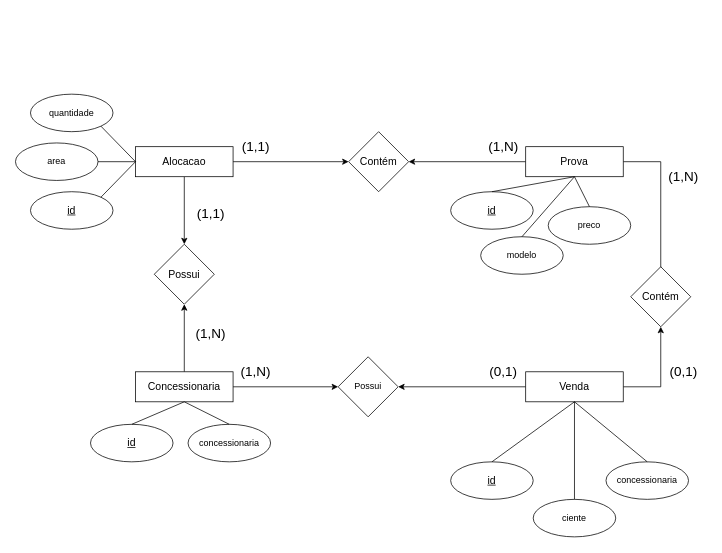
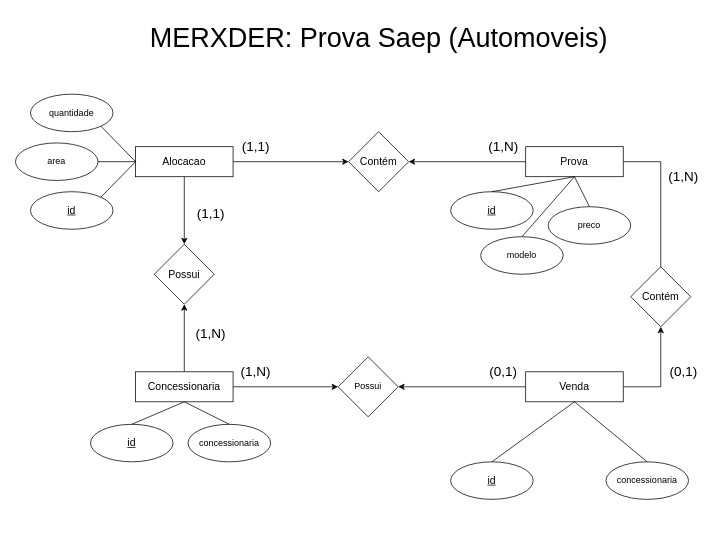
  <mxCell id="0" />
  <mxCell id="1" parent="0" />
+ <mxCell id="2" value="&lt;font style=&quot;font-size: 36px;&quot;&gt;MERXDER: Prova Saep (Automoveis)&lt;/font&gt;" style="text;html=1;align=center;verticalAlign=middle;resizable=0;points=[];autosize=1;strokeColor=none;fillColor=none;" vertex="1" parent="1"><mxGeometry x="189" y="20" width="630" height="60" as="geometry" /></mxCell>
  <mxCell id="3" style="edgeStyle=orthogonalEdgeStyle;rounded=0;orthogonalLoop=1;jettySize=auto;html=1;exitX=1;exitY=0.5;exitDx=0;exitDy=0;entryX=0;entryY=0.5;entryDx=0;entryDy=0;" edge="1" parent="1" source="5" target="13"><mxGeometry relative="1" as="geometry" /></mxCell>
  <mxCell id="4" style="edgeStyle=orthogonalEdgeStyle;rounded=0;orthogonalLoop=1;jettySize=auto;html=1;entryX=0.5;entryY=0;entryDx=0;entryDy=0;" edge="1" parent="1" source="5" target="12"><mxGeometry relative="1" as="geometry" /></mxCell>
  <mxCell id="5" value="&lt;font style=&quot;font-size: 14px;&quot;&gt;Alocacao&lt;/font&gt;" style="rounded=0;whiteSpace=wrap;html=1;" vertex="1" parent="1"><mxGeometry x="180" y="195" width="130" height="40" as="geometry" /></mxCell>
  <mxCell id="6" style="edgeStyle=orthogonalEdgeStyle;rounded=0;orthogonalLoop=1;jettySize=auto;html=1;entryX=0.5;entryY=1;entryDx=0;entryDy=0;" edge="1" parent="1" source="8" target="12"><mxGeometry relative="1" as="geometry" /></mxCell>
  <mxCell id="7" style="edgeStyle=orthogonalEdgeStyle;rounded=0;orthogonalLoop=1;jettySize=auto;html=1;exitX=1;exitY=0.5;exitDx=0;exitDy=0;entryX=0;entryY=0.5;entryDx=0;entryDy=0;" edge="1" parent="1" source="8" target="42"><mxGeometry relative="1" as="geometry"><mxPoint x="450" y="515" as="targetPoint" /></mxGeometry></mxCell>
  <mxCell id="8" value="&lt;font style=&quot;font-size: 14px;&quot;&gt;Concessionaria&lt;/font&gt;" style="rounded=0;whiteSpace=wrap;html=1;" vertex="1" parent="1"><mxGeometry x="180" y="495" width="130" height="40" as="geometry" /></mxCell>
  <mxCell id="9" style="edgeStyle=orthogonalEdgeStyle;rounded=0;orthogonalLoop=1;jettySize=auto;html=1;entryX=1;entryY=0.5;entryDx=0;entryDy=0;" edge="1" parent="1" source="11" target="13"><mxGeometry relative="1" as="geometry" /></mxCell>
  <mxCell id="10" style="edgeStyle=orthogonalEdgeStyle;rounded=0;orthogonalLoop=1;jettySize=auto;html=1;exitX=1;exitY=0.5;exitDx=0;exitDy=0;entryX=0.5;entryY=0;entryDx=0;entryDy=0;" edge="1" parent="1" source="11" target="44"><mxGeometry relative="1" as="geometry"><mxPoint x="880" y="345" as="targetPoint" /><Array as="points"><mxPoint x="880" y="215" /><mxPoint x="880" y="365" /></Array></mxGeometry></mxCell>
  <mxCell id="11" value="&lt;font style=&quot;font-size: 14px;&quot;&gt;Prova&lt;/font&gt;" style="rounded=0;whiteSpace=wrap;html=1;" vertex="1" parent="1"><mxGeometry x="700" y="195" width="130" height="40" as="geometry" /></mxCell>
  <mxCell id="12" value="&lt;font style=&quot;font-size: 14px;&quot;&gt;Possui&lt;/font&gt;" style="rhombus;whiteSpace=wrap;html=1;" vertex="1" parent="1"><mxGeometry x="205" y="325" width="80" height="80" as="geometry" /></mxCell>
  <mxCell id="13" value="&lt;font style=&quot;font-size: 14px;&quot;&gt;Contém&lt;/font&gt;" style="rhombus;whiteSpace=wrap;html=1;" vertex="1" parent="1"><mxGeometry x="464" y="175" width="80" height="80" as="geometry" /></mxCell>
  <mxCell id="14" value="&lt;font style=&quot;font-size: 18px;&quot;&gt;(1,1)&lt;/font&gt;" style="text;html=1;align=center;verticalAlign=middle;resizable=0;points=[];autosize=1;strokeColor=none;fillColor=none;" vertex="1" parent="1"><mxGeometry x="310" y="175" width="60" height="40" as="geometry" /></mxCell>
  <mxCell id="15" value="&lt;font style=&quot;font-size: 18px;&quot;&gt;(1,N)&lt;/font&gt;" style="text;html=1;align=center;verticalAlign=middle;resizable=0;points=[];autosize=1;strokeColor=none;fillColor=none;" vertex="1" parent="1"><mxGeometry x="640" y="175" width="60" height="40" as="geometry" /></mxCell>
  <mxCell id="16" value="&lt;font style=&quot;font-size: 18px;&quot;&gt;(1,1)&lt;/font&gt;" style="text;html=1;align=center;verticalAlign=middle;resizable=0;points=[];autosize=1;strokeColor=none;fillColor=none;" vertex="1" parent="1"><mxGeometry x="250" y="265" width="60" height="40" as="geometry" /></mxCell>
  <mxCell id="17" value="&lt;font style=&quot;font-size: 18px;&quot;&gt;(1,N)&lt;/font&gt;" style="text;html=1;align=center;verticalAlign=middle;resizable=0;points=[];autosize=1;strokeColor=none;fillColor=none;" vertex="1" parent="1"><mxGeometry x="250" y="425" width="60" height="40" as="geometry" /></mxCell>
  <mxCell id="18" value="quantidade" style="ellipse;whiteSpace=wrap;html=1;" vertex="1" parent="1"><mxGeometry x="40" y="125" width="110" height="50" as="geometry" /></mxCell>
  <mxCell id="19" value="preco" style="ellipse;whiteSpace=wrap;html=1;" vertex="1" parent="1"><mxGeometry x="730" y="275" width="110" height="50" as="geometry" /></mxCell>
  <mxCell id="20" value="area" style="ellipse;whiteSpace=wrap;html=1;" vertex="1" parent="1"><mxGeometry x="20" y="190" width="110" height="50" as="geometry" /></mxCell>
  <mxCell id="21" value="modelo" style="ellipse;whiteSpace=wrap;html=1;" vertex="1" parent="1"><mxGeometry x="640" y="315" width="110" height="50" as="geometry" /></mxCell>
  <mxCell id="22" value="&lt;u&gt;&lt;font style=&quot;font-size: 14px;&quot;&gt;id&lt;/font&gt;&lt;/u&gt;" style="ellipse;whiteSpace=wrap;html=1;" vertex="1" parent="1"><mxGeometry x="600" y="255" width="110" height="50" as="geometry" /></mxCell>
  <mxCell id="23" value="&lt;u&gt;&lt;font style=&quot;font-size: 14px;&quot;&gt;id&lt;/font&gt;&lt;/u&gt;" style="ellipse;whiteSpace=wrap;html=1;" vertex="1" parent="1"><mxGeometry x="40" y="255" width="110" height="50" as="geometry" /></mxCell>
  <mxCell id="24" value="" style="endArrow=none;html=1;rounded=0;entryX=0;entryY=0.5;entryDx=0;entryDy=0;exitX=1;exitY=1;exitDx=0;exitDy=0;" edge="1" parent="1" source="18" target="5"><mxGeometry width="50" height="50" relative="1" as="geometry"><mxPoint x="480" y="435" as="sourcePoint" /><mxPoint x="530" y="385" as="targetPoint" /></mxGeometry></mxCell>
  <mxCell id="25" value="" style="endArrow=none;html=1;rounded=0;entryX=0;entryY=0.5;entryDx=0;entryDy=0;exitX=1;exitY=0.5;exitDx=0;exitDy=0;" edge="1" parent="1" source="20" target="5"><mxGeometry width="50" height="50" relative="1" as="geometry"><mxPoint x="480" y="435" as="sourcePoint" /><mxPoint x="530" y="385" as="targetPoint" /></mxGeometry></mxCell>
  <mxCell id="26" value="" style="endArrow=none;html=1;rounded=0;entryX=0;entryY=0.5;entryDx=0;entryDy=0;exitX=1;exitY=0;exitDx=0;exitDy=0;" edge="1" parent="1" source="23" target="5"><mxGeometry width="50" height="50" relative="1" as="geometry"><mxPoint x="480" y="435" as="sourcePoint" /><mxPoint x="530" y="385" as="targetPoint" /></mxGeometry></mxCell>
  <mxCell id="27" value="" style="endArrow=none;html=1;rounded=0;entryX=0.5;entryY=1;entryDx=0;entryDy=0;exitX=0.5;exitY=0;exitDx=0;exitDy=0;" edge="1" parent="1" source="19" target="11"><mxGeometry width="50" height="50" relative="1" as="geometry"><mxPoint x="490" y="445" as="sourcePoint" /><mxPoint x="540" y="395" as="targetPoint" /></mxGeometry></mxCell>
  <mxCell id="28" value="" style="endArrow=none;html=1;rounded=0;entryX=0.5;entryY=1;entryDx=0;entryDy=0;exitX=0.5;exitY=0;exitDx=0;exitDy=0;" edge="1" parent="1" source="22" target="11"><mxGeometry width="50" height="50" relative="1" as="geometry"><mxPoint x="500" y="455" as="sourcePoint" /><mxPoint x="550" y="405" as="targetPoint" /></mxGeometry></mxCell>
  <mxCell id="29" value="" style="endArrow=none;html=1;rounded=0;entryX=0.5;entryY=1;entryDx=0;entryDy=0;exitX=0.5;exitY=0;exitDx=0;exitDy=0;" edge="1" parent="1" source="21" target="11"><mxGeometry width="50" height="50" relative="1" as="geometry"><mxPoint x="510" y="465" as="sourcePoint" /><mxPoint x="560" y="415" as="targetPoint" /></mxGeometry></mxCell>
  <mxCell id="30" value="&lt;u&gt;&lt;font style=&quot;font-size: 14px;&quot;&gt;id&lt;/font&gt;&lt;/u&gt;" style="ellipse;whiteSpace=wrap;html=1;" vertex="1" parent="1"><mxGeometry x="120" y="565" width="110" height="50" as="geometry" /></mxCell>
  <mxCell id="31" value="concessionaria" style="ellipse;whiteSpace=wrap;html=1;" vertex="1" parent="1"><mxGeometry x="250" y="565" width="110" height="50" as="geometry" /></mxCell>
  <mxCell id="32" value="" style="endArrow=none;html=1;rounded=0;entryX=0.5;entryY=1;entryDx=0;entryDy=0;exitX=0.5;exitY=0;exitDx=0;exitDy=0;" edge="1" parent="1" source="31" target="8"><mxGeometry width="50" height="50" relative="1" as="geometry"><mxPoint x="420" y="545" as="sourcePoint" /><mxPoint x="540" y="395" as="targetPoint" /></mxGeometry></mxCell>
  <mxCell id="33" value="" style="endArrow=none;html=1;rounded=0;exitX=0.5;exitY=1;exitDx=0;exitDy=0;entryX=0.5;entryY=0;entryDx=0;entryDy=0;" edge="1" parent="1" source="8" target="30"><mxGeometry width="50" height="50" relative="1" as="geometry"><mxPoint x="430" y="555" as="sourcePoint" /><mxPoint x="550" y="405" as="targetPoint" /></mxGeometry></mxCell>
  <mxCell id="34" style="edgeStyle=orthogonalEdgeStyle;rounded=0;orthogonalLoop=1;jettySize=auto;html=1;entryX=1;entryY=0.5;entryDx=0;entryDy=0;" edge="1" parent="1" source="36" target="42"><mxGeometry relative="1" as="geometry" /></mxCell>
  <mxCell id="35" style="edgeStyle=orthogonalEdgeStyle;rounded=0;orthogonalLoop=1;jettySize=auto;html=1;entryX=0.5;entryY=1;entryDx=0;entryDy=0;" edge="1" parent="1" source="36" target="44"><mxGeometry relative="1" as="geometry" /></mxCell>
  <mxCell id="36" value="&lt;font style=&quot;font-size: 14px;&quot;&gt;Venda&lt;/font&gt;" style="rounded=0;whiteSpace=wrap;html=1;" vertex="1" parent="1"><mxGeometry x="700" y="495" width="130" height="40" as="geometry" /></mxCell>
  <mxCell id="37" value="&lt;font style=&quot;font-size: 18px;&quot;&gt;(0,1)&lt;/font&gt;" style="text;html=1;align=center;verticalAlign=middle;resizable=0;points=[];autosize=1;strokeColor=none;fillColor=none;" vertex="1" parent="1"><mxGeometry x="640" y="475" width="60" height="40" as="geometry" /></mxCell>
  <mxCell id="38" value="&lt;u&gt;&lt;font style=&quot;font-size: 14px;&quot;&gt;id&lt;/font&gt;&lt;/u&gt;" style="ellipse;whiteSpace=wrap;html=1;" vertex="1" parent="1"><mxGeometry x="600" y="615" width="110" height="50" as="geometry" /></mxCell>
  <mxCell id="39" value="concessionaria" style="ellipse;whiteSpace=wrap;html=1;" vertex="1" parent="1"><mxGeometry x="807" y="615" width="110" height="50" as="geometry" /></mxCell>
  <mxCell id="40" value="" style="endArrow=none;html=1;rounded=0;entryX=0.5;entryY=1;entryDx=0;entryDy=0;exitX=0.5;exitY=0;exitDx=0;exitDy=0;" edge="1" parent="1" source="39" target="36"><mxGeometry width="50" height="50" relative="1" as="geometry"><mxPoint x="945" y="595" as="sourcePoint" /><mxPoint x="1065" y="445" as="targetPoint" /></mxGeometry></mxCell>
  <mxCell id="41" value="" style="endArrow=none;html=1;rounded=0;exitX=0.5;exitY=1;exitDx=0;exitDy=0;entryX=0.5;entryY=0;entryDx=0;entryDy=0;" edge="1" parent="1" source="36" target="38"><mxGeometry width="50" height="50" relative="1" as="geometry"><mxPoint x="955" y="605" as="sourcePoint" /><mxPoint x="1075" y="455" as="targetPoint" /></mxGeometry></mxCell>
  <mxCell id="42" value="Possui" style="rhombus;whiteSpace=wrap;html=1;" vertex="1" parent="1"><mxGeometry x="450" y="475" width="80" height="80" as="geometry" /></mxCell>
  <mxCell id="43" value="&lt;font style=&quot;font-size: 18px;&quot;&gt;(1,N)&lt;/font&gt;" style="text;html=1;align=center;verticalAlign=middle;resizable=0;points=[];autosize=1;strokeColor=none;fillColor=none;" vertex="1" parent="1"><mxGeometry x="310" y="475" width="60" height="40" as="geometry" /></mxCell>
  <mxCell id="44" value="&lt;font style=&quot;font-size: 14px;&quot;&gt;Contém&lt;/font&gt;" style="rhombus;whiteSpace=wrap;html=1;" vertex="1" parent="1"><mxGeometry x="840" y="355" width="80" height="80" as="geometry" /></mxCell>
  <mxCell id="45" value="&lt;font style=&quot;font-size: 18px;&quot;&gt;(1,N)&lt;/font&gt;" style="text;html=1;align=center;verticalAlign=middle;resizable=0;points=[];autosize=1;strokeColor=none;fillColor=none;" vertex="1" parent="1"><mxGeometry x="880" y="215" width="60" height="40" as="geometry" /></mxCell>
  <mxCell id="46" value="&lt;font style=&quot;font-size: 18px;&quot;&gt;(0,1)&lt;/font&gt;" style="text;html=1;align=center;verticalAlign=middle;resizable=0;points=[];autosize=1;strokeColor=none;fillColor=none;" vertex="1" parent="1"><mxGeometry x="880" y="475" width="60" height="40" as="geometry" /></mxCell>
- <mxCell id="47" value="ciente" style="ellipse;whiteSpace=wrap;html=1;" vertex="1" parent="1"><mxGeometry x="710" y="665" width="110" height="50" as="geometry" /></mxCell>
- <mxCell id="48" value="" style="endArrow=none;html=1;rounded=0;entryX=0.5;entryY=1;entryDx=0;entryDy=0;exitX=0.5;exitY=0;exitDx=0;exitDy=0;" edge="1" parent="1" source="47" target="36"><mxGeometry width="50" height="50" relative="1" as="geometry"><mxPoint x="827" y="680" as="sourcePoint" /><mxPoint x="730" y="600" as="targetPoint" /></mxGeometry></mxCell>
